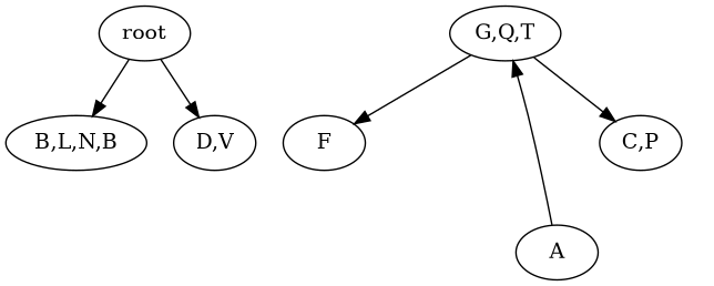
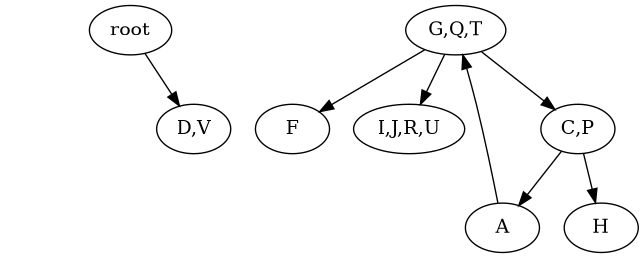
  strict digraph {
    n1 [label=root]
-   n2 [label="B,L,N,B"]
    n3 [label="D,V"]
    n4 [label="G,Q,T"]
    n5 [label=F]
+   n6 [label="I,J,R,U"]
    n7 [label="C,P"]
    n8 [label=A]
-   n1 -> n2
+   n9 [label=H]
    n1 -> n3
    n4 -> n5
+   n4 -> n6
    n4 -> n7
+   n7 -> n8
+   n7 -> n9
    n8 -> n4
  }
